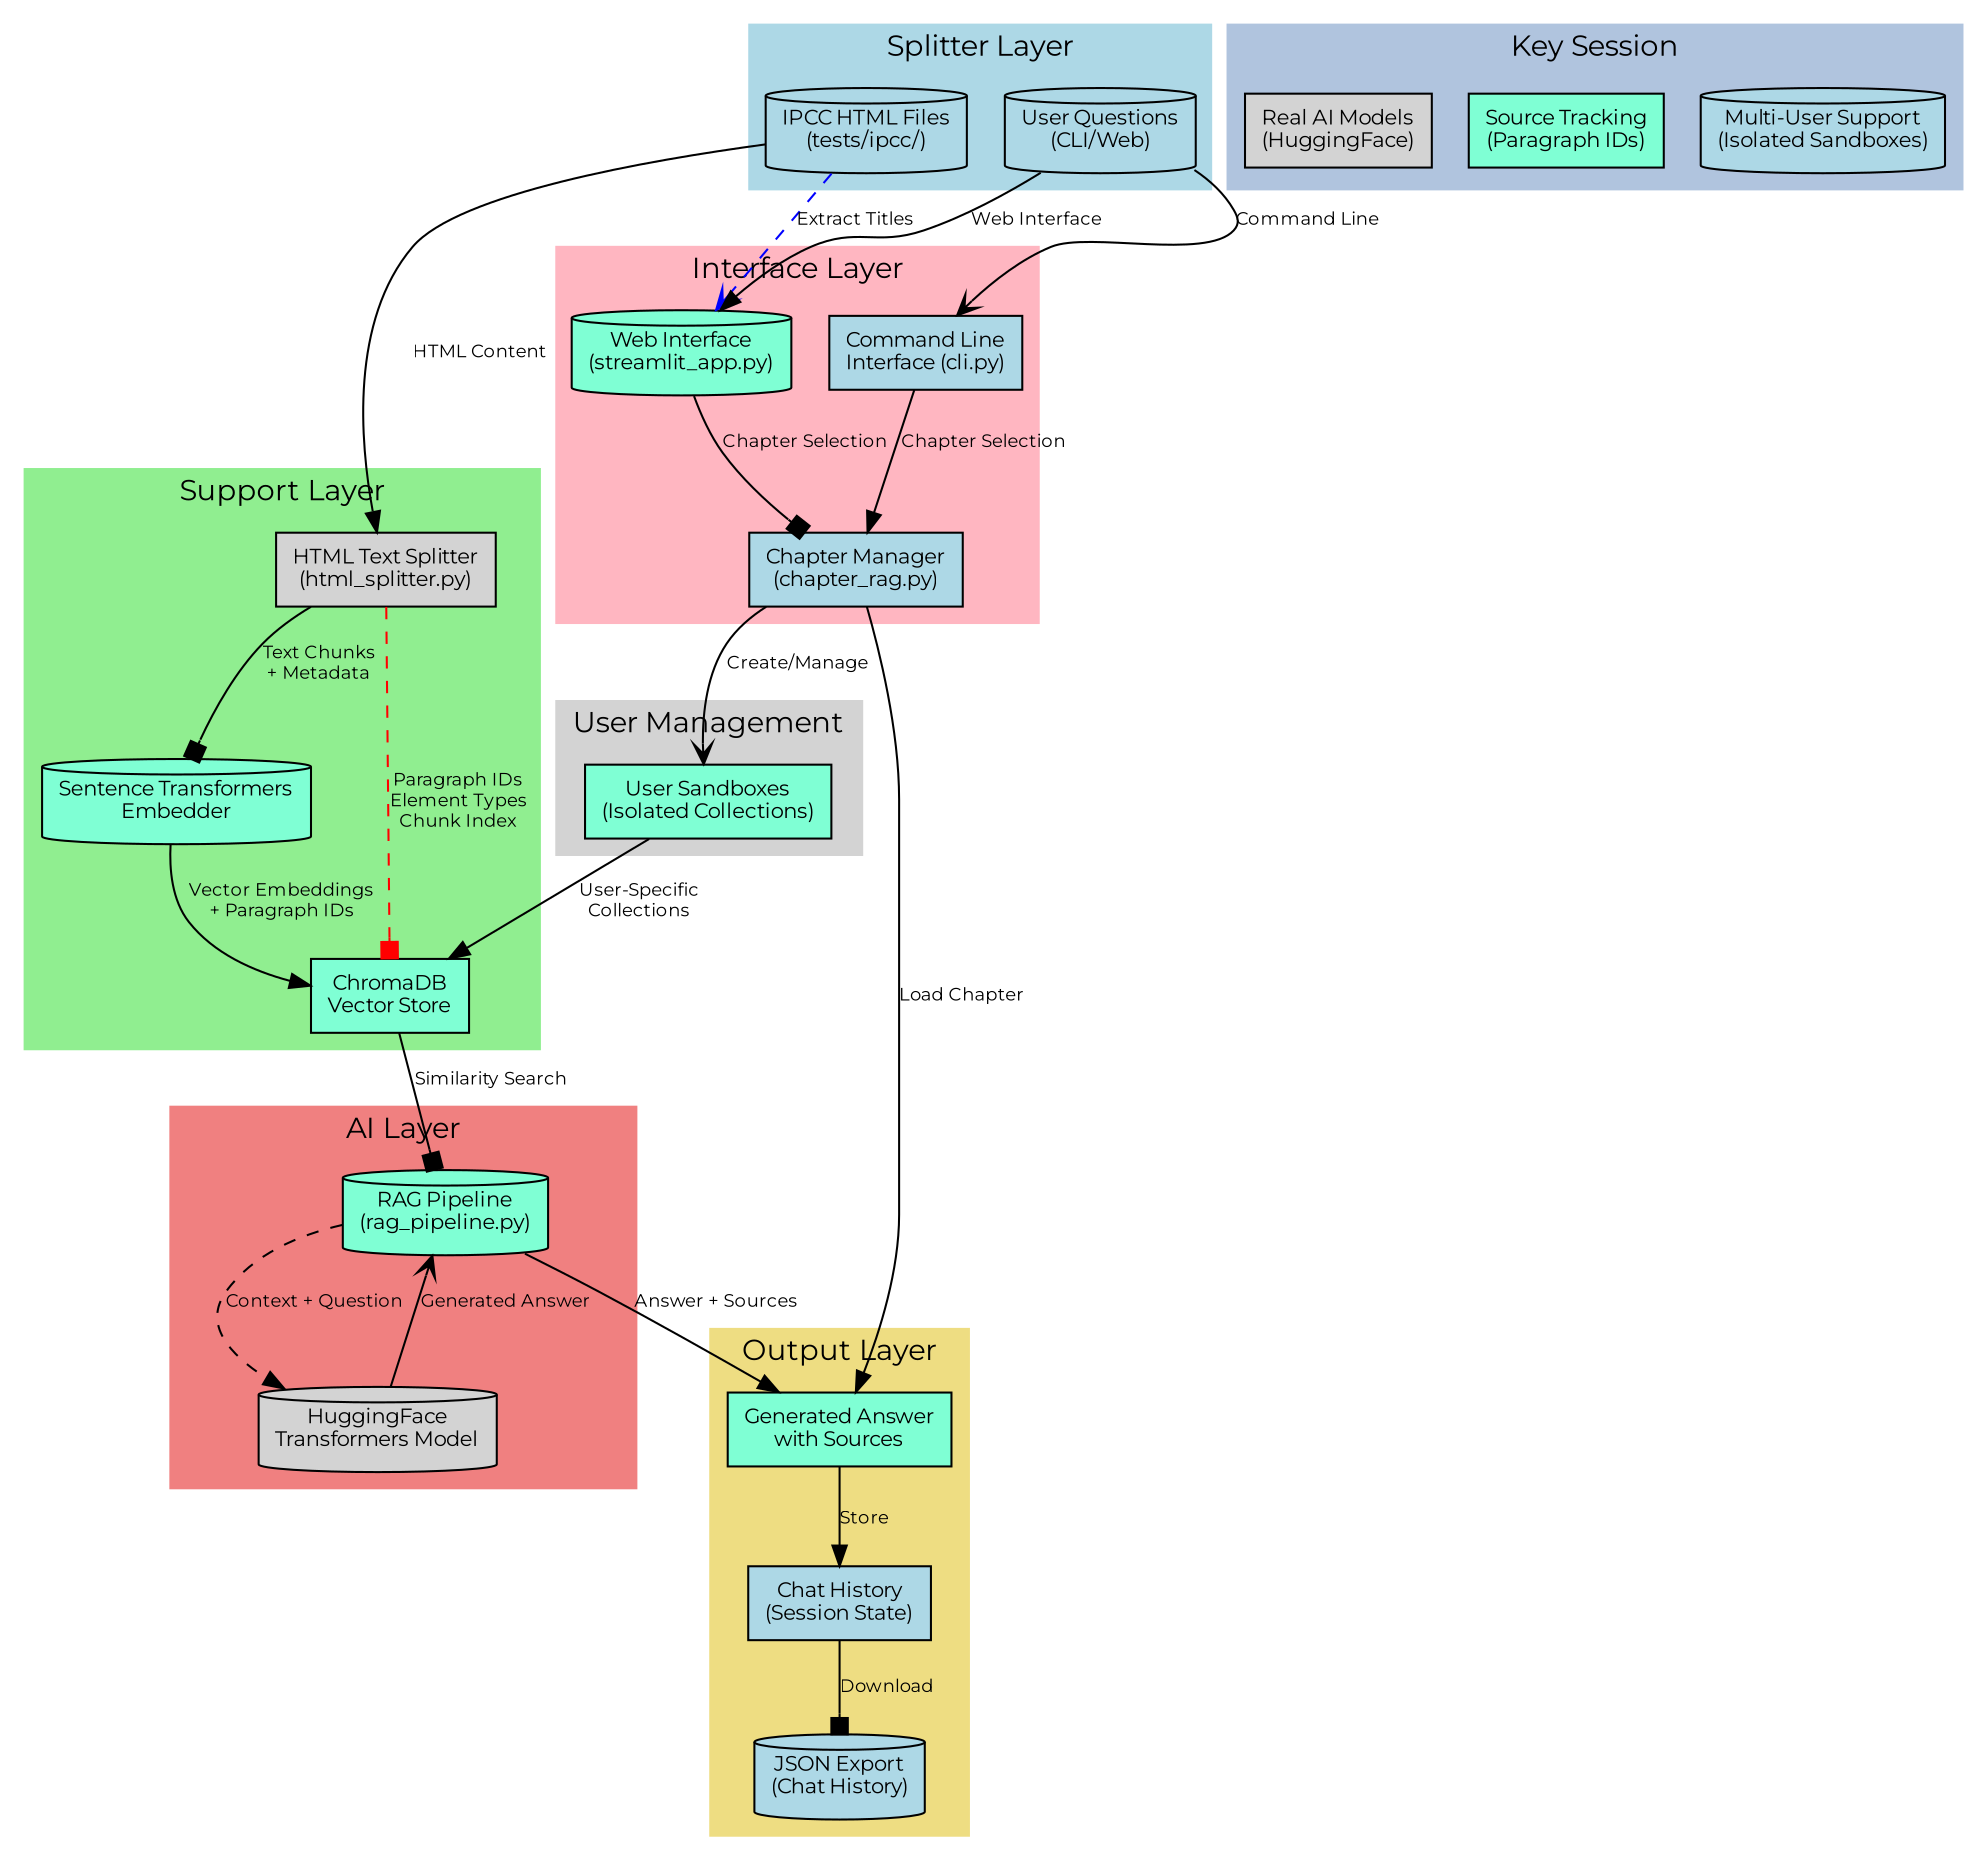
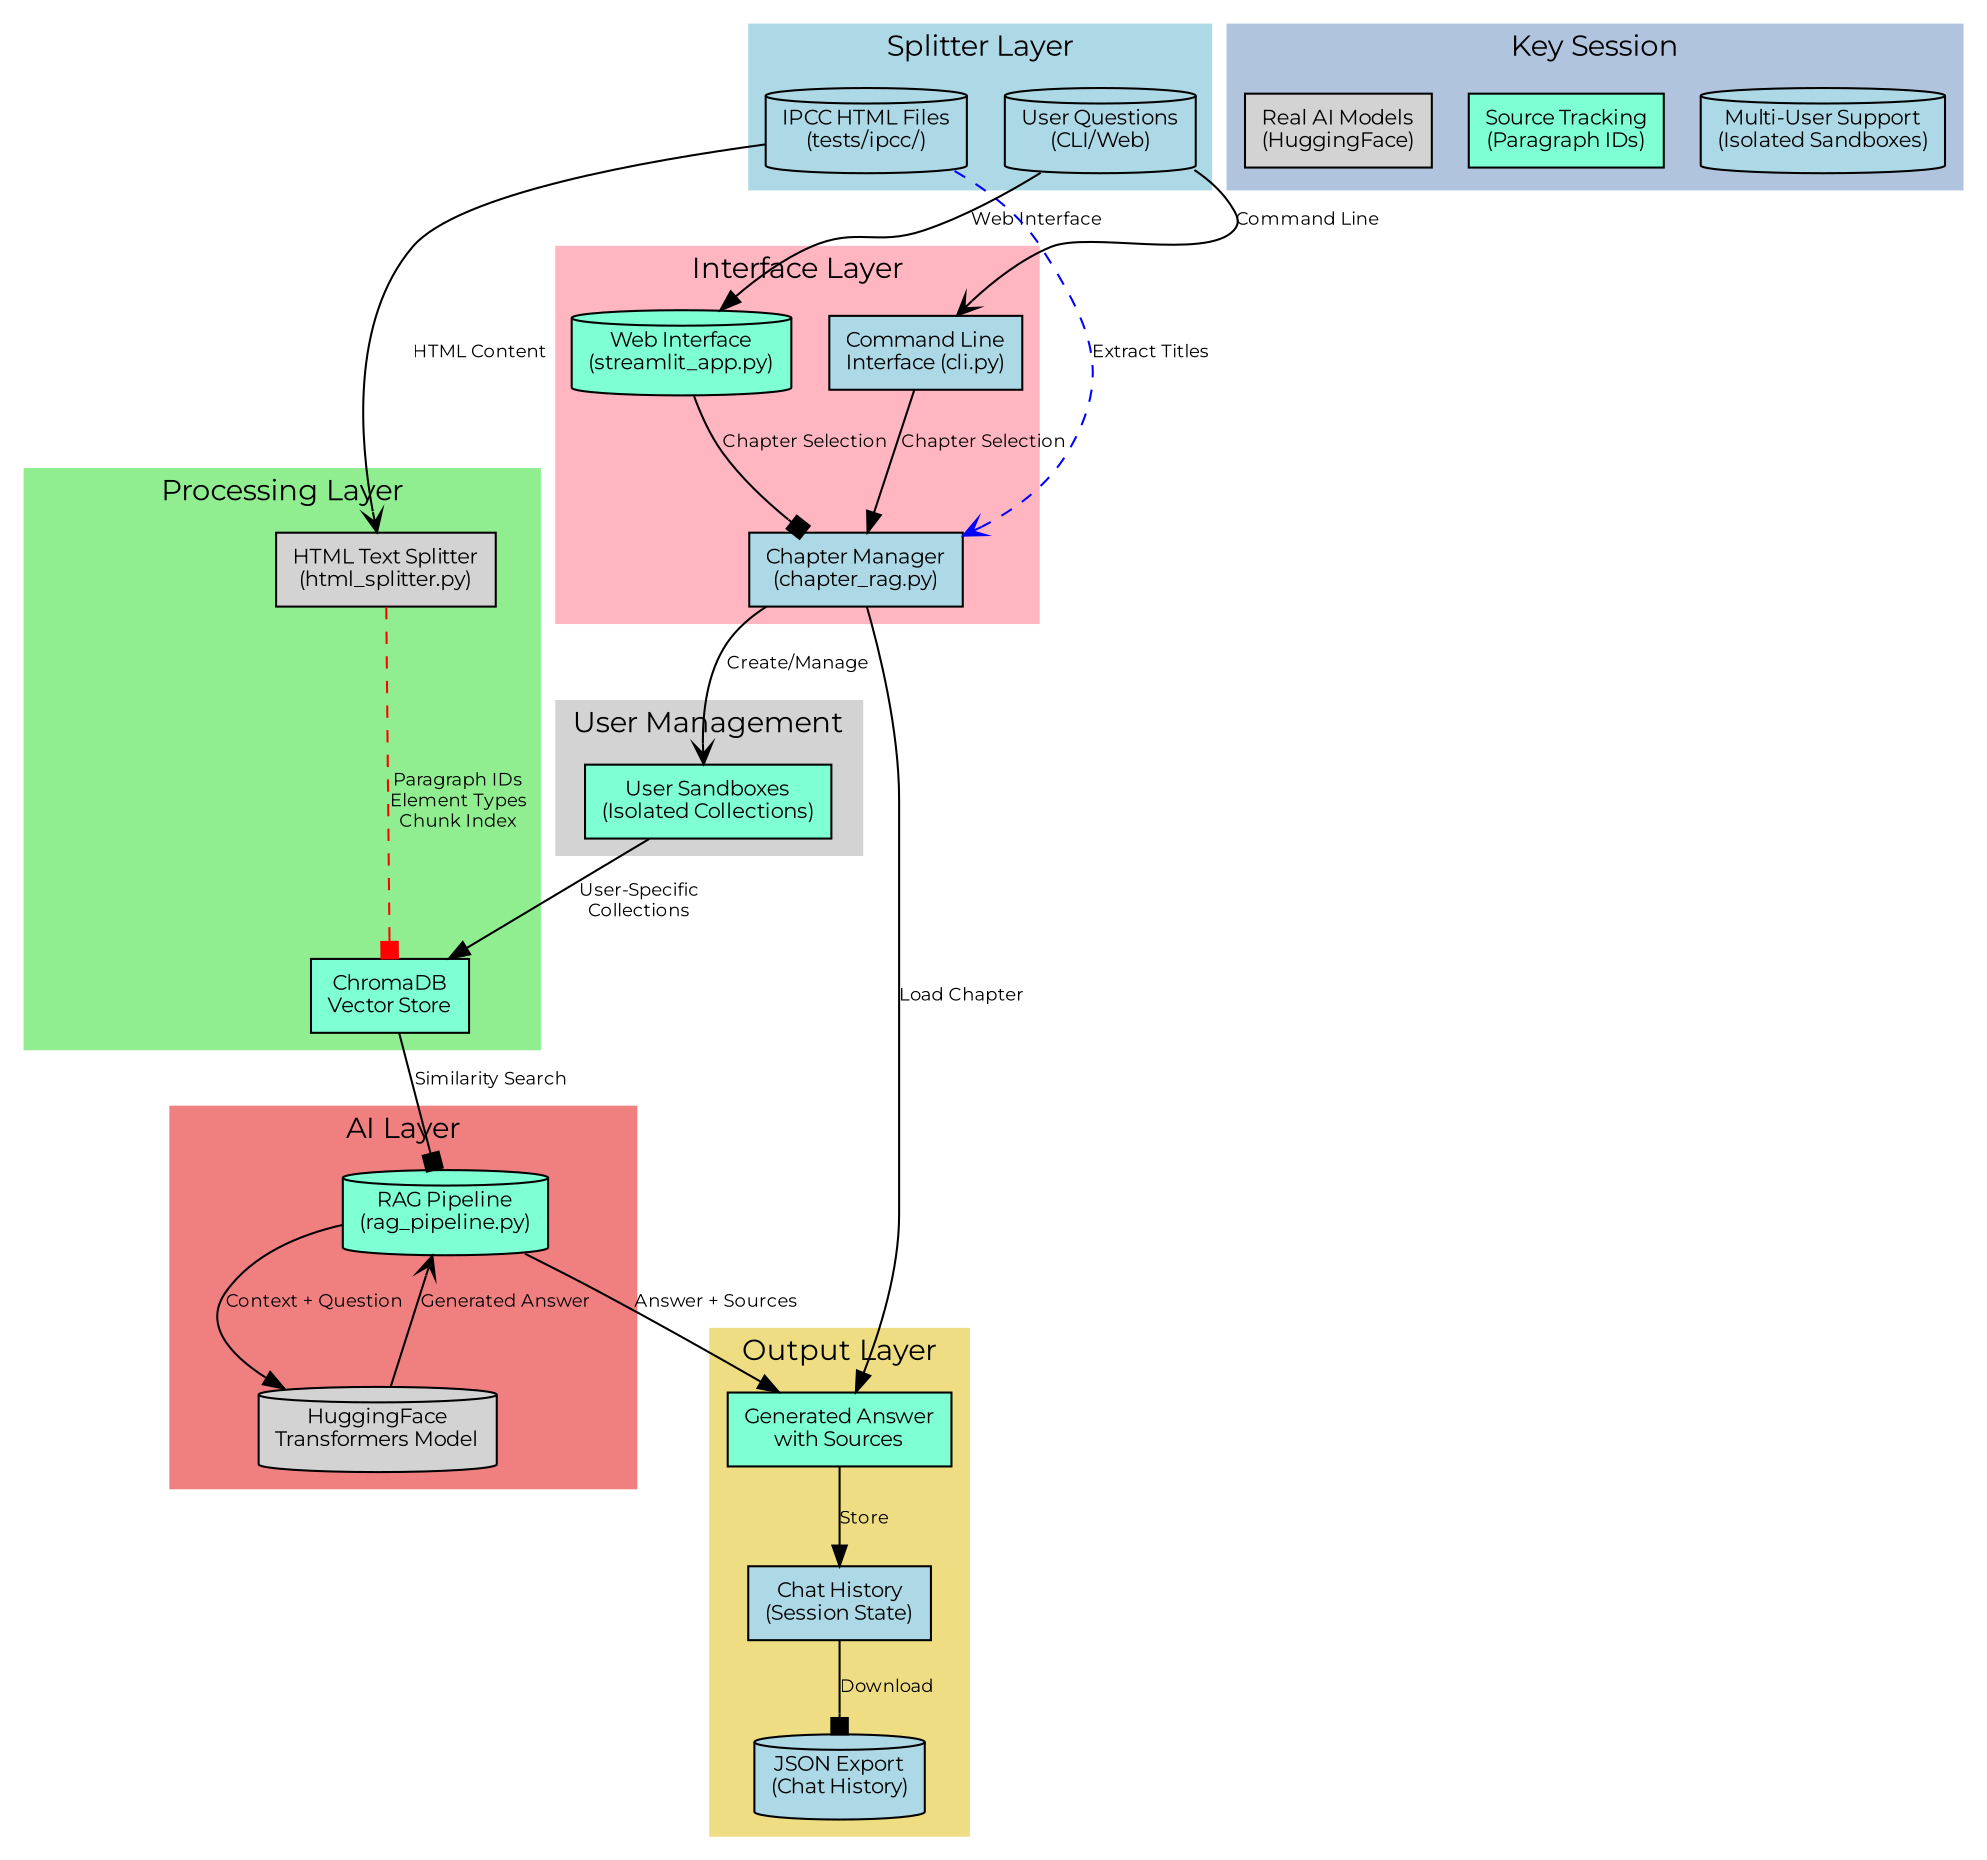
  digraph {
    fontname=Montserrat
    rankdir=TB
    node [fillcolor=lightblue fontname=Montserrat fontsize=10 shape=box style=filled]
    edge [arrowhead=normal fontname=Montserrat fontsize=9]
    n1 [label="IPCC HTML Files\n(tests/ipcc/)" shape=cylinder]
    n2 [label="User Questions\n(CLI/Web)" shape=cylinder]
    n3 [fillcolor=lightgrey label="HTML Text Splitter\n(html_splitter.py)"]
-   n4 [fillcolor=aquamarine label="Sentence Transformers\nEmbedder" shape=cylinder]
    n5 [fillcolor=aquamarine label="ChromaDB\nVector Store"]
    n6 [fillcolor=aquamarine label="RAG Pipeline\n(rag_pipeline.py)" shape=cylinder]
    n7 [fillcolor=lightgrey label="HuggingFace\nTransformers Model" shape=cylinder]
    n8 [label="Command Line\nInterface (cli.py)"]
    n9 [fillcolor=aquamarine label="Web Interface\n(streamlit_app.py)" shape=cylinder]
    n10 [label="Chapter Manager\n(chapter_rag.py)"]
    n11 [fillcolor=aquamarine label="Generated Answer\nwith Sources"]
    n12 [label="Chat History\n(Session State)"]
    n13 [label="JSON Export\n(Chat History)" shape=cylinder]
    n14 [fillcolor=aquamarine label="User Sandboxes\n(Isolated Collections)"]
    n15 [label="Multi-User Support\n(Isolated Sandboxes)" shape=cylinder]
    n16 [fillcolor=aquamarine label="Source Tracking\n(Paragraph IDs)"]
    n17 [fillcolor=lightgrey label="Real AI Models\n(HuggingFace)"]
    subgraph cluster_1 {
      color=lightblue
      label="Splitter Layer"
      style=filled
      n1
      n2
    }
    subgraph cluster_2 {
      color=lightgreen
-     label="Support Layer"
+     label="Processing Layer"
      style=filled
      n3
-     n4
      n5
    }
    subgraph cluster_3 {
      color=lightcoral
      label="AI Layer"
      style=filled
      n6
      n7
    }
    subgraph cluster_4 {
      color=lightpink
      label="Interface Layer"
      style=filled
      n8
      n9
      n10
    }
    subgraph cluster_5 {
      color=lightgoldenrod
      label="Output Layer"
      style=filled
      n11
      n12
      n13
    }
    subgraph cluster_6 {
      color=lightgray
      label="User Management"
      style=filled
      n14
    }
    subgraph cluster_7 {
      color=lightsteelblue
      label="Key Session"
      style=filled
      n15
      n16
      n17
    }
-   n1 -> n3 [label="HTML Content"]
-   n1 -> n9 [arrowhead=vee color=blue label="Extract Titles" style=dashed]
+   n1 -> n3 [arrowhead=vee label="HTML Content"]
+   n1 -> n10 [arrowhead=vee color=blue label="Extract Titles" style=dashed]
    n2 -> n8 [arrowhead=vee label="Command Line"]
    n2 -> n9 [label="Web Interface"]
-   n3 -> n4 [arrowhead=box label="Text Chunks\n+ Metadata"]
    n3 -> n5 [arrowhead=box color=red label="Paragraph IDs\nElement Types\nChunk Index" style=dashed]
-   n4 -> n5 [label="Vector Embeddings\n+ Paragraph IDs"]
    n5 -> n6 [arrowhead=box label="Similarity Search"]
-   n6 -> n7 [label="Context + Question" style=dashed]
+   n6 -> n7 [label="Context + Question"]
    n6 -> n11 [label="Answer + Sources"]
    n7 -> n6 [arrowhead=vee label="Generated Answer"]
    n8 -> n10 [label="Chapter Selection"]
    n9 -> n10 [arrowhead=box label="Chapter Selection"]
    n10 -> n11 [label="Load Chapter"]
    n10 -> n14 [arrowhead=vee label="Create/Manage"]
    n11 -> n12 [label=Store]
    n12 -> n13 [arrowhead=box label=Download]
    n14 -> n5 [label="User-Specific\nCollections"]
  }
